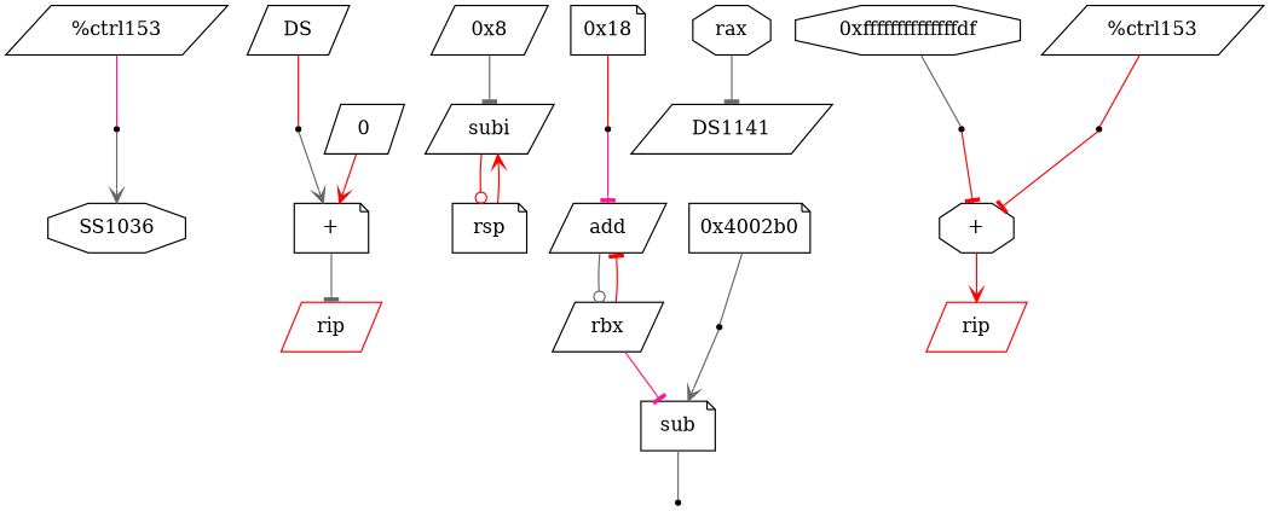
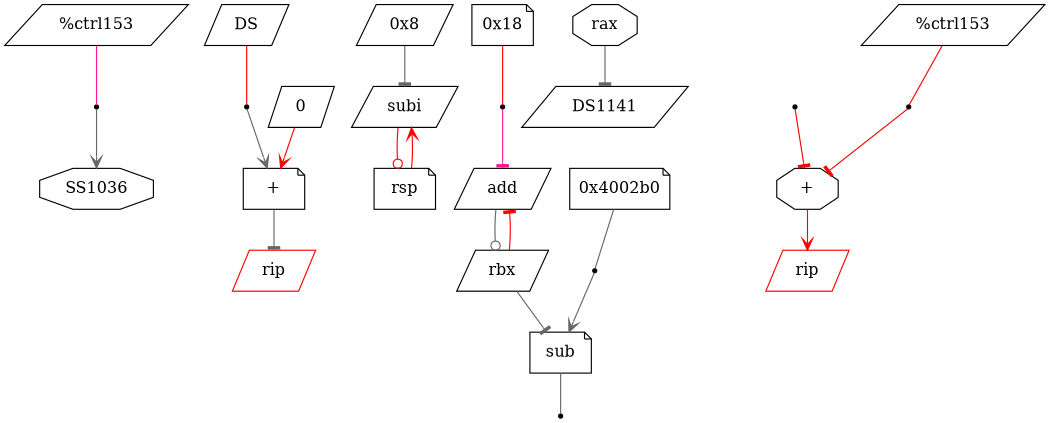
  digraph {
    node [shape=parallelogram]
    edge [arrowhead=tee color=gray40]
    n1 [label=t7 shape=point]
    SS1036 [shape=octagon]
    n3 [label="%ctrl153"]
    n4 [label=DS]
    n5 [label=t1 shape=point]
    n6 [label="+" shape=note]
    n7 [color=red label=rip]
    n8 [label=subi]
    n9 [label=rsp shape=note]
    n10 [label="0x8"]
    n11 [label=0]
    n12 [label="0x18" shape=note]
    n13 [label=t1 shape=point]
    n14 [label=add]
    n15 [label=rbx]
    n16 [label=sub shape=note]
    n17 [label=t0 shape=point]
    n18 [label=rax shape=octagon]
    n19 [label=DS1141]
    n20 [label="0x4002b0" shape=note]
    n21 [label=t1 shape=point]
    n22 [label=t1 shape=point]
    n23 [label="+" shape=octagon]
    n24 [color=red label=rip]
    n25 [label="%ctrl153"]
-   n26 [label="0xffffffffffffffdf" shape=octagon]
    n27 [label=t2 shape=point]
    n1 -> SS1036 [arrowhead=vee]
    n3 -> n1 [color=deeppink dir=none arrowhead=""]
    n4 -> n5 [color=red dir=none arrowhead=""]
    n5 -> n6 [arrowhead=vee]
    n6 -> n7
    n8 -> n9 [arrowhead=odot color=red]
    n9 -> n8 [arrowhead=vee color=red]
    n10 -> n8
    n11 -> n6 [arrowhead=vee color=red]
    n12 -> n13 [color=red dir=none arrowhead=""]
    n13 -> n14 [color=deeppink]
    n14 -> n15 [arrowhead=odot]
    n15 -> n14 [color=red]
-   n15 -> n16 [color=deeppink]
+   n15 -> n16
    n16 -> n17 [dir=none arrowhead=""]
    n18 -> n19
    n20 -> n21 [dir=none arrowhead=""]
    n21 -> n16 [arrowhead=vee]
    n22 -> n23 [color=red]
    n23 -> n24 [arrowhead=vee color=red]
    n25 -> n22 [color=red dir=none arrowhead=""]
-   n26 -> n27 [dir=none arrowhead=""]
    n27 -> n23 [color=red]
  }
